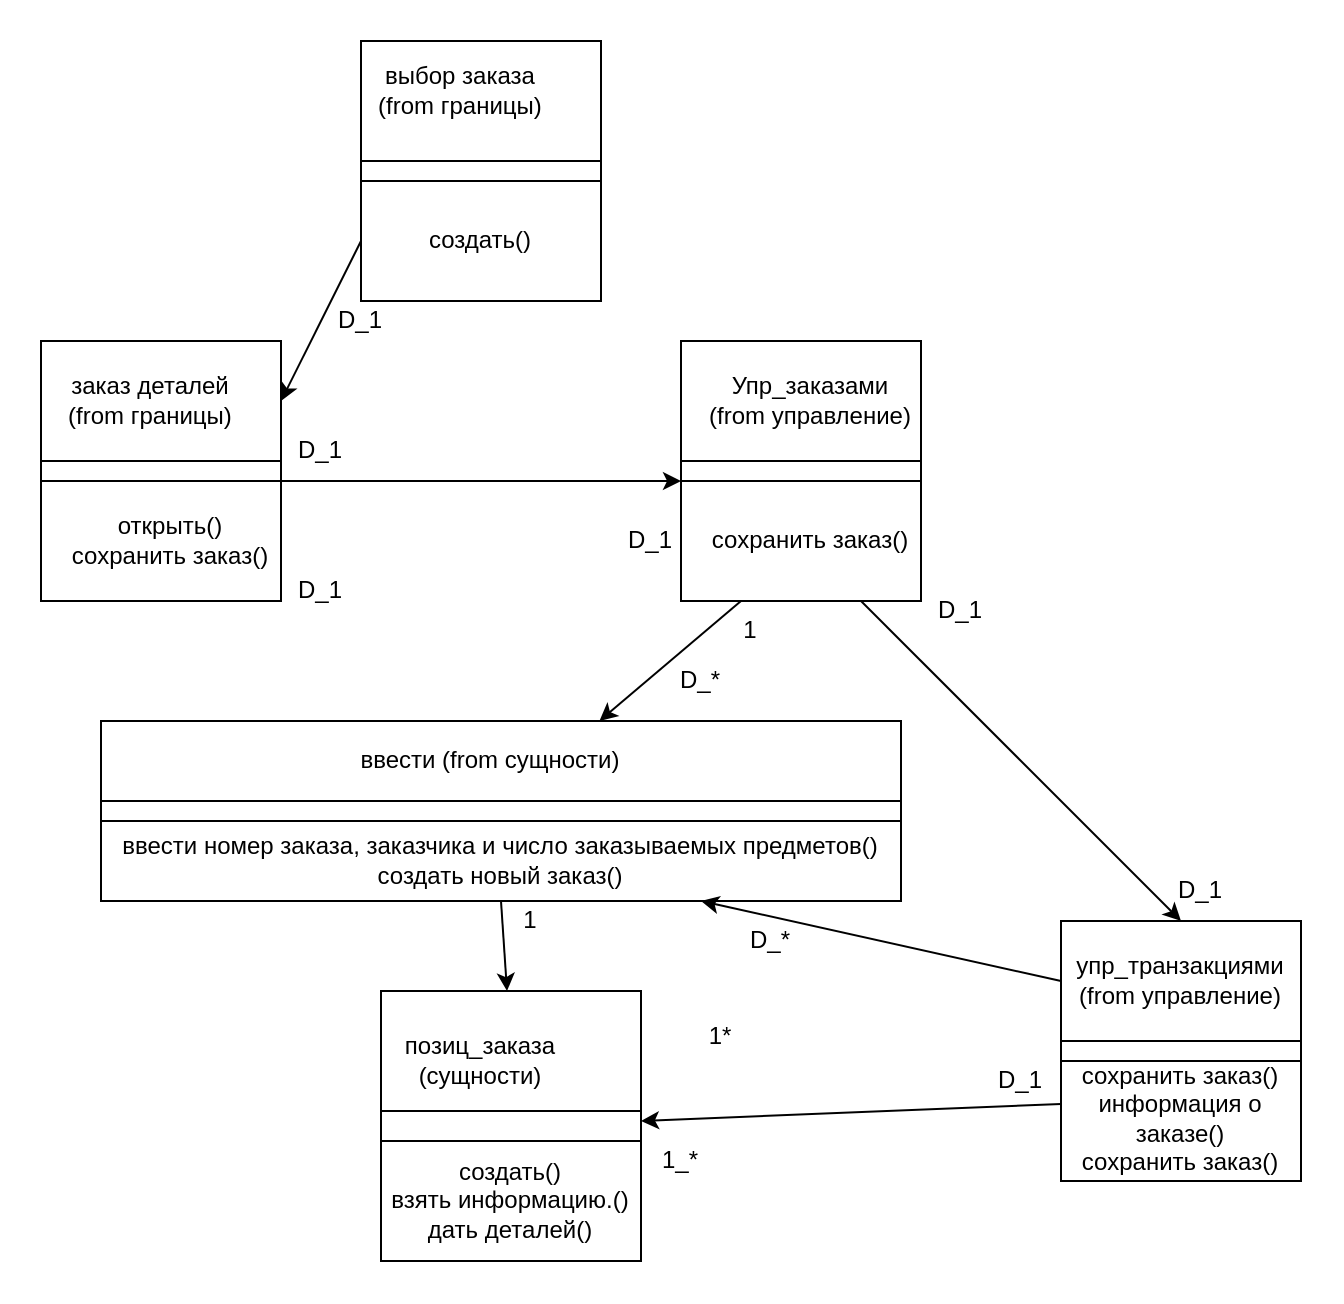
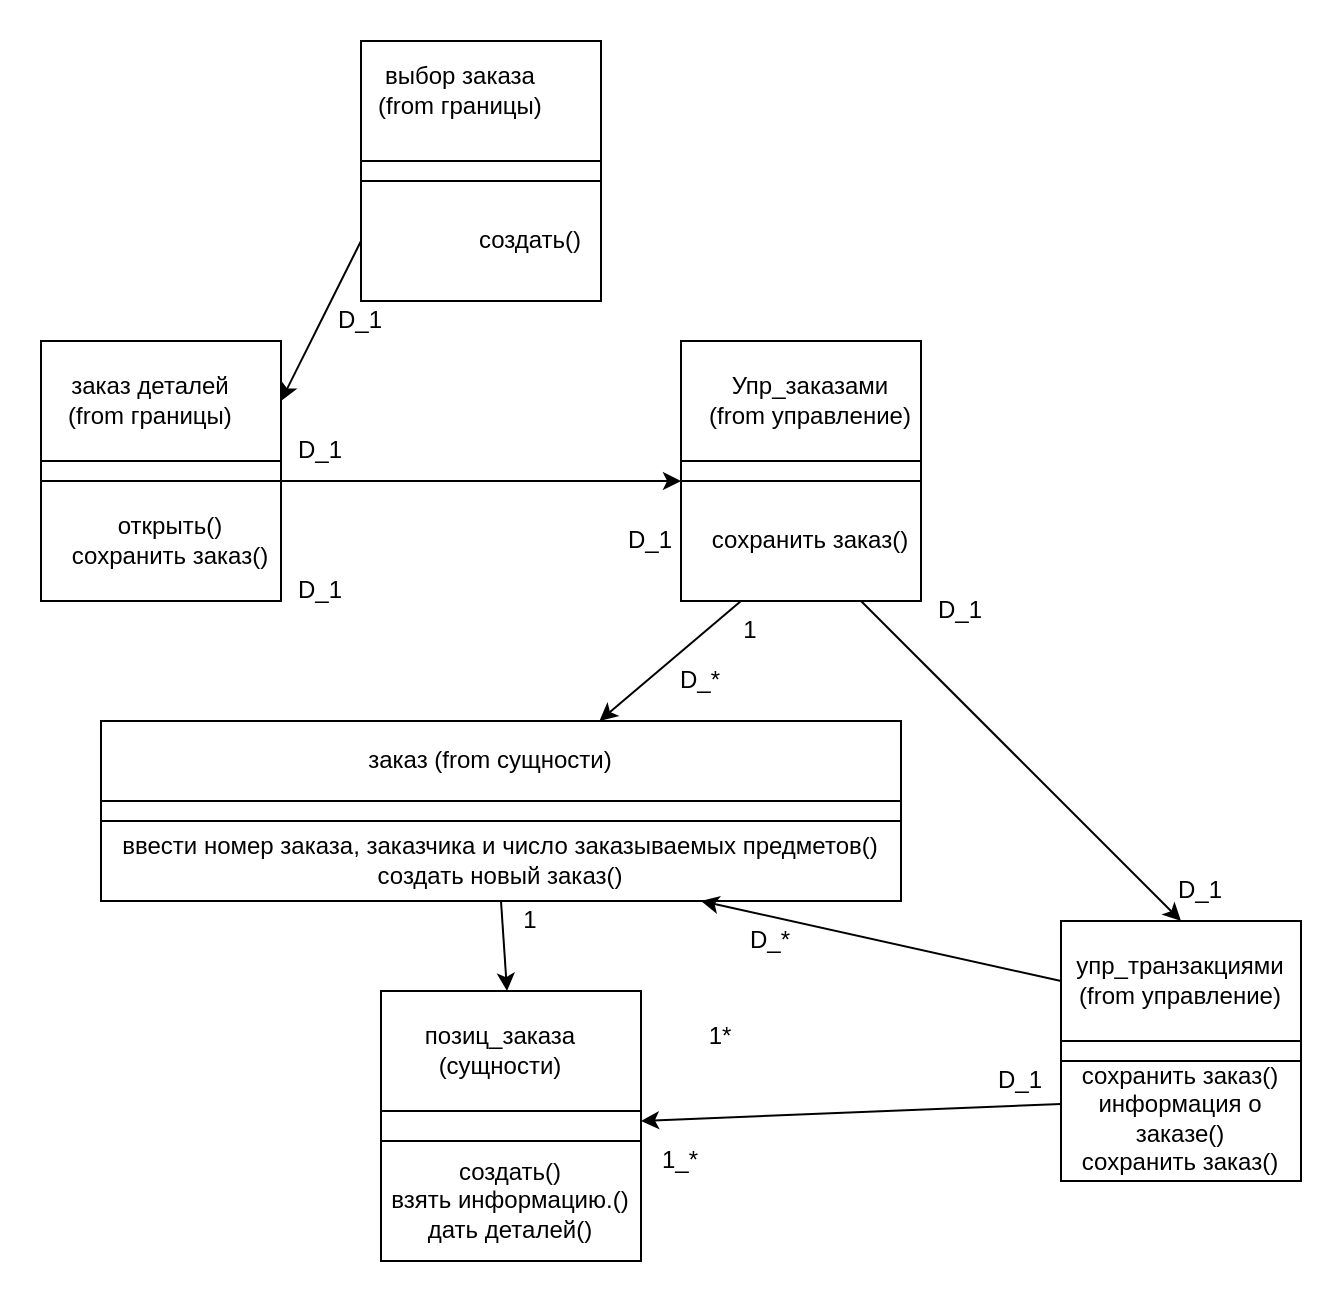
  <mxCell id="0" />
  <mxCell id="1" parent="0" />
  <mxCell id="2" value="" style="rounded=0;whiteSpace=wrap;html=1;" vertex="1" parent="1"><mxGeometry x="180" y="20" width="120" height="60" as="geometry" /></mxCell>
  <mxCell id="3" value="&lt;font style=&quot;vertical-align: inherit;&quot;&gt;&lt;font style=&quot;vertical-align: inherit;&quot;&gt;выбор заказа&lt;br&gt;(from границы)&lt;br&gt;&lt;/font&gt;&lt;/font&gt;" style="text;html=1;strokeColor=none;fillColor=none;align=center;verticalAlign=middle;whiteSpace=wrap;rounded=0;" vertex="1" parent="1"><mxGeometry x="185" y="30" width="90" height="30" as="geometry" /></mxCell>
  <mxCell id="4" value="" style="rounded=0;whiteSpace=wrap;html=1;" vertex="1" parent="1"><mxGeometry x="180" y="90" width="120" height="60" as="geometry" /></mxCell>
- <mxCell id="5" value="&lt;font style=&quot;vertical-align: inherit;&quot;&gt;&lt;font style=&quot;vertical-align: inherit;&quot;&gt;создать()&lt;/font&gt;&lt;/font&gt;" style="text;html=1;strokeColor=none;fillColor=none;align=center;verticalAlign=middle;whiteSpace=wrap;rounded=0;" vertex="1" parent="1"><mxGeometry x="210" y="100" width="60" height="40" as="geometry" /></mxCell>
+ <mxCell id="5" value="&lt;font style=&quot;vertical-align: inherit;&quot;&gt;&lt;font style=&quot;vertical-align: inherit;&quot;&gt;создать()&lt;/font&gt;&lt;/font&gt;" style="text;html=1;strokeColor=none;fillColor=none;align=center;verticalAlign=middle;whiteSpace=wrap;rounded=0;" vertex="1" parent="1"><mxGeometry x="235" y="100" width="60" height="40" as="geometry" /></mxCell>
  <mxCell id="6" value="" style="rounded=0;whiteSpace=wrap;html=1;" vertex="1" parent="1"><mxGeometry x="20" y="170" width="120" height="60" as="geometry" /></mxCell>
  <mxCell id="7" value="&lt;font style=&quot;vertical-align: inherit;&quot;&gt;&lt;font style=&quot;vertical-align: inherit;&quot;&gt;заказ деталей&lt;br&gt;(from границы)&lt;br&gt;&lt;/font&gt;&lt;/font&gt;" style="text;html=1;strokeColor=none;fillColor=none;align=center;verticalAlign=middle;whiteSpace=wrap;rounded=0;" vertex="1" parent="1"><mxGeometry x="30" y="185" width="90" height="30" as="geometry" /></mxCell>
  <mxCell id="8" value="" style="rounded=0;whiteSpace=wrap;html=1;" vertex="1" parent="1"><mxGeometry x="20" y="240" width="120" height="60" as="geometry" /></mxCell>
  <mxCell id="9" value="&lt;font style=&quot;vertical-align: inherit;&quot;&gt;&lt;font style=&quot;vertical-align: inherit;&quot;&gt;&lt;font style=&quot;vertical-align: inherit;&quot;&gt;&lt;font style=&quot;vertical-align: inherit;&quot;&gt;&lt;font style=&quot;vertical-align: inherit;&quot;&gt;&lt;font style=&quot;vertical-align: inherit;&quot;&gt;открыть() &lt;/font&gt;&lt;/font&gt;&lt;br&gt;&lt;/font&gt;&lt;/font&gt;&lt;font style=&quot;vertical-align: inherit;&quot;&gt;&lt;font style=&quot;vertical-align: inherit;&quot;&gt;&lt;font style=&quot;vertical-align: inherit;&quot;&gt;&lt;font style=&quot;vertical-align: inherit;&quot;&gt;сохранить заказ()&lt;/font&gt;&lt;/font&gt;&lt;/font&gt;&lt;/font&gt;&lt;br&gt;&lt;/font&gt;&lt;/font&gt;" style="text;html=1;strokeColor=none;fillColor=none;align=center;verticalAlign=middle;whiteSpace=wrap;rounded=0;" vertex="1" parent="1"><mxGeometry x="30" y="255" width="110" height="30" as="geometry" /></mxCell>
  <mxCell id="10" value="" style="rounded=0;whiteSpace=wrap;html=1;" vertex="1" parent="1"><mxGeometry x="340" y="170" width="120" height="60" as="geometry" /></mxCell>
  <mxCell id="11" value="&lt;font style=&quot;vertical-align: inherit;&quot;&gt;&lt;font style=&quot;vertical-align: inherit;&quot;&gt;Упр_заказами&lt;br&gt;(from управление)&lt;br&gt;&lt;/font&gt;&lt;/font&gt;" style="text;html=1;strokeColor=none;fillColor=none;align=center;verticalAlign=middle;whiteSpace=wrap;rounded=0;" vertex="1" parent="1"><mxGeometry x="350" y="185" width="110" height="30" as="geometry" /></mxCell>
  <mxCell id="12" value="" style="rounded=0;whiteSpace=wrap;html=1;" vertex="1" parent="1"><mxGeometry x="340" y="240" width="120" height="60" as="geometry" /></mxCell>
  <mxCell id="13" value="сохранить заказ()" style="text;html=1;strokeColor=none;fillColor=none;align=center;verticalAlign=middle;whiteSpace=wrap;rounded=0;" vertex="1" parent="1"><mxGeometry x="350" y="255" width="110" height="30" as="geometry" /></mxCell>
  <mxCell id="14" value="" style="rounded=0;whiteSpace=wrap;html=1;" vertex="1" parent="1"><mxGeometry x="50" y="360" width="400" height="40" as="geometry" /></mxCell>
- <mxCell id="15" value="ввести (from сущности)" style="text;html=1;strokeColor=none;fillColor=none;align=center;verticalAlign=middle;whiteSpace=wrap;rounded=0;" vertex="1" parent="1"><mxGeometry x="140" y="365" width="210" height="30" as="geometry" /></mxCell>
+ <mxCell id="15" value="заказ (from сущности)" style="text;html=1;strokeColor=none;fillColor=none;align=center;verticalAlign=middle;whiteSpace=wrap;rounded=0;" vertex="1" parent="1"><mxGeometry x="140" y="365" width="210" height="30" as="geometry" /></mxCell>
  <mxCell id="16" value="" style="rounded=0;whiteSpace=wrap;html=1;" vertex="1" parent="1"><mxGeometry x="50" y="410" width="400" height="40" as="geometry" /></mxCell>
  <mxCell id="17" value="ввести номер заказа, заказчика и число заказываемых предметов()&lt;br&gt;создать новый заказ()" style="text;html=1;strokeColor=none;fillColor=none;align=center;verticalAlign=middle;whiteSpace=wrap;rounded=0;" vertex="1" parent="1"><mxGeometry x="60" y="415" width="380" height="30" as="geometry" /></mxCell>
  <mxCell id="18" value="" style="rounded=0;whiteSpace=wrap;html=1;" vertex="1" parent="1"><mxGeometry x="190" y="495" width="130" height="60" as="geometry" /></mxCell>
  <mxCell id="19" value="" style="rounded=0;whiteSpace=wrap;html=1;" vertex="1" parent="1"><mxGeometry x="190" y="570" width="130" height="60" as="geometry" /></mxCell>
- <mxCell id="20" value="позиц_заказа (сущности)" style="text;html=1;strokeColor=none;fillColor=none;align=center;verticalAlign=middle;whiteSpace=wrap;rounded=0;" vertex="1" parent="1"><mxGeometry x="210" y="515" width="60" height="30" as="geometry" /></mxCell>
+ <mxCell id="20" value="позиц_заказа (сущности)" style="text;html=1;strokeColor=none;fillColor=none;align=center;verticalAlign=middle;whiteSpace=wrap;rounded=0;" vertex="1" parent="1"><mxGeometry x="220" y="510" width="60" height="30" as="geometry" /></mxCell>
  <mxCell id="21" value="создать()&lt;br&gt;взять информацию.()&lt;br&gt;дать деталей()" style="text;html=1;strokeColor=none;fillColor=none;align=center;verticalAlign=middle;whiteSpace=wrap;rounded=0;" vertex="1" parent="1"><mxGeometry x="190" y="585" width="130" height="30" as="geometry" /></mxCell>
  <mxCell id="22" value="" style="rounded=0;whiteSpace=wrap;html=1;" vertex="1" parent="1"><mxGeometry x="530" y="460" width="120" height="60" as="geometry" /></mxCell>
  <mxCell id="23" value="" style="rounded=0;whiteSpace=wrap;html=1;" vertex="1" parent="1"><mxGeometry x="530" y="530" width="120" height="60" as="geometry" /></mxCell>
  <mxCell id="24" value="упр_транзакциями&lt;br&gt;(from управление)" style="text;html=1;strokeColor=none;fillColor=none;align=center;verticalAlign=middle;whiteSpace=wrap;rounded=0;" vertex="1" parent="1"><mxGeometry x="550" y="475" width="80" height="30" as="geometry" /></mxCell>
  <mxCell id="25" value="сохранить заказ()&lt;br&gt;информация о заказе()&lt;br&gt;сохранить заказ()" style="text;html=1;strokeColor=none;fillColor=none;align=center;verticalAlign=middle;whiteSpace=wrap;rounded=0;" vertex="1" parent="1"><mxGeometry x="530" y="544" width="120" height="30" as="geometry" /></mxCell>
  <mxCell id="26" value="" style="endArrow=classic;html=1;rounded=0;exitX=0;exitY=0.5;exitDx=0;exitDy=0;entryX=1;entryY=0.5;entryDx=0;entryDy=0;" edge="1" parent="1" source="4" target="6"><mxGeometry width="50" height="50" relative="1" as="geometry"><mxPoint x="340" y="230" as="sourcePoint" /><mxPoint x="390" y="180" as="targetPoint" /></mxGeometry></mxCell>
  <mxCell id="27" value="" style="endArrow=none;html=1;rounded=0;entryX=0;entryY=1;entryDx=0;entryDy=0;exitX=0;exitY=0;exitDx=0;exitDy=0;" edge="1" parent="1" source="4" target="2"><mxGeometry width="50" height="50" relative="1" as="geometry"><mxPoint x="340" y="230" as="sourcePoint" /><mxPoint x="390" y="180" as="targetPoint" /></mxGeometry></mxCell>
  <mxCell id="28" value="" style="endArrow=none;html=1;rounded=0;entryX=1;entryY=1;entryDx=0;entryDy=0;exitX=1;exitY=0;exitDx=0;exitDy=0;" edge="1" parent="1" source="4" target="2"><mxGeometry width="50" height="50" relative="1" as="geometry"><mxPoint x="340" y="230" as="sourcePoint" /><mxPoint x="390" y="180" as="targetPoint" /></mxGeometry></mxCell>
  <mxCell id="29" value="" style="endArrow=none;html=1;rounded=0;entryX=1;entryY=1;entryDx=0;entryDy=0;exitX=1;exitY=0;exitDx=0;exitDy=0;" edge="1" parent="1" source="8" target="6"><mxGeometry width="50" height="50" relative="1" as="geometry"><mxPoint x="190" y="270" as="sourcePoint" /><mxPoint x="240" y="220" as="targetPoint" /></mxGeometry></mxCell>
  <mxCell id="30" value="" style="endArrow=none;html=1;rounded=0;entryX=0;entryY=1;entryDx=0;entryDy=0;exitX=0;exitY=0;exitDx=0;exitDy=0;" edge="1" parent="1" source="8" target="6"><mxGeometry width="50" height="50" relative="1" as="geometry"><mxPoint x="-40" y="270" as="sourcePoint" /><mxPoint x="10" y="220" as="targetPoint" /></mxGeometry></mxCell>
  <mxCell id="31" value="" style="endArrow=none;html=1;rounded=0;entryX=0;entryY=1;entryDx=0;entryDy=0;exitX=0;exitY=0;exitDx=0;exitDy=0;" edge="1" parent="1" source="12" target="10"><mxGeometry width="50" height="50" relative="1" as="geometry"><mxPoint x="260" y="270" as="sourcePoint" /><mxPoint x="310" y="220" as="targetPoint" /></mxGeometry></mxCell>
  <mxCell id="32" value="" style="endArrow=none;html=1;rounded=0;entryX=1;entryY=1;entryDx=0;entryDy=0;exitX=1;exitY=0;exitDx=0;exitDy=0;" edge="1" parent="1" source="12" target="10"><mxGeometry width="50" height="50" relative="1" as="geometry"><mxPoint x="480" y="280" as="sourcePoint" /><mxPoint x="530" y="230" as="targetPoint" /></mxGeometry></mxCell>
  <mxCell id="33" value="" style="endArrow=none;html=1;rounded=0;entryX=0;entryY=1;entryDx=0;entryDy=0;exitX=0;exitY=0;exitDx=0;exitDy=0;" edge="1" parent="1" source="16" target="14"><mxGeometry width="50" height="50" relative="1" as="geometry"><mxPoint x="-10" y="450" as="sourcePoint" /><mxPoint x="40" y="400" as="targetPoint" /></mxGeometry></mxCell>
  <mxCell id="34" value="" style="endArrow=none;html=1;rounded=0;entryX=1;entryY=1;entryDx=0;entryDy=0;exitX=1;exitY=0;exitDx=0;exitDy=0;" edge="1" parent="1" source="16" target="14"><mxGeometry width="50" height="50" relative="1" as="geometry"><mxPoint x="460" y="440" as="sourcePoint" /><mxPoint x="510" y="390" as="targetPoint" /></mxGeometry></mxCell>
  <mxCell id="35" value="" style="endArrow=none;html=1;rounded=0;entryX=0;entryY=1;entryDx=0;entryDy=0;exitX=0;exitY=0;exitDx=0;exitDy=0;" edge="1" parent="1" source="19" target="18"><mxGeometry width="50" height="50" relative="1" as="geometry"><mxPoint x="130" y="590" as="sourcePoint" /><mxPoint x="180" y="540" as="targetPoint" /></mxGeometry></mxCell>
  <mxCell id="36" value="" style="endArrow=none;html=1;rounded=0;entryX=1;entryY=1;entryDx=0;entryDy=0;exitX=1;exitY=0;exitDx=0;exitDy=0;" edge="1" parent="1" source="19" target="18"><mxGeometry width="50" height="50" relative="1" as="geometry"><mxPoint x="340" y="590" as="sourcePoint" /><mxPoint x="390" y="540" as="targetPoint" /></mxGeometry></mxCell>
  <mxCell id="37" value="" style="endArrow=none;html=1;rounded=0;entryX=0;entryY=1;entryDx=0;entryDy=0;exitX=0;exitY=0;exitDx=0;exitDy=0;" edge="1" parent="1" source="23" target="22"><mxGeometry width="50" height="50" relative="1" as="geometry"><mxPoint x="450" y="570" as="sourcePoint" /><mxPoint x="500" y="520" as="targetPoint" /></mxGeometry></mxCell>
  <mxCell id="38" value="" style="endArrow=none;html=1;rounded=0;entryX=1;entryY=1;entryDx=0;entryDy=0;" edge="1" parent="1" target="22"><mxGeometry width="50" height="50" relative="1" as="geometry"><mxPoint x="650" y="530" as="sourcePoint" /><mxPoint x="700" y="510" as="targetPoint" /></mxGeometry></mxCell>
  <mxCell id="39" value="" style="endArrow=classic;html=1;rounded=0;" edge="1" parent="1"><mxGeometry width="50" height="50" relative="1" as="geometry"><mxPoint x="140" y="240" as="sourcePoint" /><mxPoint x="340" y="240" as="targetPoint" /></mxGeometry></mxCell>
  <mxCell id="40" value="" style="endArrow=classic;html=1;rounded=0;exitX=0.25;exitY=1;exitDx=0;exitDy=0;entryX=0.623;entryY=0;entryDx=0;entryDy=0;entryPerimeter=0;" edge="1" parent="1" source="12" target="14"><mxGeometry width="50" height="50" relative="1" as="geometry"><mxPoint x="260" y="320" as="sourcePoint" /><mxPoint x="310" y="270" as="targetPoint" /></mxGeometry></mxCell>
  <mxCell id="41" value="" style="endArrow=classic;html=1;rounded=0;exitX=0.75;exitY=1;exitDx=0;exitDy=0;entryX=0.5;entryY=0;entryDx=0;entryDy=0;" edge="1" parent="1" source="12" target="22"><mxGeometry width="50" height="50" relative="1" as="geometry"><mxPoint x="520" y="360" as="sourcePoint" /><mxPoint x="570" y="310" as="targetPoint" /></mxGeometry></mxCell>
  <mxCell id="42" value="" style="endArrow=classic;html=1;rounded=0;exitX=0.5;exitY=1;exitDx=0;exitDy=0;" edge="1" parent="1" source="16" target="18"><mxGeometry width="50" height="50" relative="1" as="geometry"><mxPoint x="250" y="460" as="sourcePoint" /><mxPoint x="100" y="610" as="targetPoint" /></mxGeometry></mxCell>
  <mxCell id="43" value="" style="endArrow=classic;html=1;rounded=0;exitX=0;exitY=0.5;exitDx=0;exitDy=0;entryX=0.75;entryY=1;entryDx=0;entryDy=0;" edge="1" parent="1" source="22" target="16"><mxGeometry width="50" height="50" relative="1" as="geometry"><mxPoint x="370" y="550" as="sourcePoint" /><mxPoint x="420" y="500" as="targetPoint" /></mxGeometry></mxCell>
  <mxCell id="44" value="" style="endArrow=classic;html=1;rounded=0;exitX=0;exitY=0.25;exitDx=0;exitDy=0;" edge="1" parent="1" source="25"><mxGeometry width="50" height="50" relative="1" as="geometry"><mxPoint x="360" y="650" as="sourcePoint" /><mxPoint x="320" y="560" as="targetPoint" /></mxGeometry></mxCell>
  <mxCell id="45" value="D_1" style="text;html=1;strokeColor=none;fillColor=none;align=center;verticalAlign=middle;whiteSpace=wrap;rounded=0;" vertex="1" parent="1"><mxGeometry x="150" y="150" width="60" height="20" as="geometry" /></mxCell>
  <mxCell id="46" value="D_1" style="text;html=1;strokeColor=none;fillColor=none;align=center;verticalAlign=middle;whiteSpace=wrap;rounded=0;" vertex="1" parent="1"><mxGeometry x="130" y="210" width="60" height="30" as="geometry" /></mxCell>
  <mxCell id="47" value="D_1" style="text;html=1;strokeColor=none;fillColor=none;align=center;verticalAlign=middle;whiteSpace=wrap;rounded=0;" vertex="1" parent="1"><mxGeometry x="130" y="280" width="60" height="30" as="geometry" /></mxCell>
  <mxCell id="48" value="D_1" style="text;html=1;strokeColor=none;fillColor=none;align=center;verticalAlign=middle;whiteSpace=wrap;rounded=0;" vertex="1" parent="1"><mxGeometry x="290" y="255" width="70" height="30" as="geometry" /></mxCell>
  <mxCell id="49" value="1" style="text;html=1;strokeColor=none;fillColor=none;align=center;verticalAlign=middle;whiteSpace=wrap;rounded=0;" vertex="1" parent="1"><mxGeometry x="350" y="300" width="50" height="30" as="geometry" /></mxCell>
  <mxCell id="50" value="D_1" style="text;html=1;strokeColor=none;fillColor=none;align=center;verticalAlign=middle;whiteSpace=wrap;rounded=0;" vertex="1" parent="1"><mxGeometry x="450" y="290" width="60" height="30" as="geometry" /></mxCell>
  <mxCell id="51" value="D_*" style="text;html=1;strokeColor=none;fillColor=none;align=center;verticalAlign=middle;whiteSpace=wrap;rounded=0;" vertex="1" parent="1"><mxGeometry x="330" y="330" width="40" height="20" as="geometry" /></mxCell>
  <mxCell id="52" value="1" style="text;html=1;strokeColor=none;fillColor=none;align=center;verticalAlign=middle;whiteSpace=wrap;rounded=0;" vertex="1" parent="1"><mxGeometry x="250" y="450" width="30" height="20" as="geometry" /></mxCell>
  <mxCell id="53" value="1*" style="text;html=1;strokeColor=none;fillColor=none;align=center;verticalAlign=middle;whiteSpace=wrap;rounded=0;" vertex="1" parent="1"><mxGeometry x="340" y="510" width="40" height="15" as="geometry" /></mxCell>
  <mxCell id="54" value="D_*" style="text;html=1;strokeColor=none;fillColor=none;align=center;verticalAlign=middle;whiteSpace=wrap;rounded=0;" vertex="1" parent="1"><mxGeometry x="370" y="460" width="30" height="20" as="geometry" /></mxCell>
  <mxCell id="55" value="D_1" style="text;html=1;strokeColor=none;fillColor=none;align=center;verticalAlign=middle;whiteSpace=wrap;rounded=0;" vertex="1" parent="1"><mxGeometry x="570" y="430" width="60" height="30" as="geometry" /></mxCell>
  <mxCell id="56" value="1_*" style="text;html=1;strokeColor=none;fillColor=none;align=center;verticalAlign=middle;whiteSpace=wrap;rounded=0;" vertex="1" parent="1"><mxGeometry x="320" y="570" width="40" height="20" as="geometry" /></mxCell>
  <mxCell id="57" value="D_1" style="text;html=1;strokeColor=none;fillColor=none;align=center;verticalAlign=middle;whiteSpace=wrap;rounded=0;" vertex="1" parent="1"><mxGeometry x="480" y="525" width="60" height="30" as="geometry" /></mxCell>
